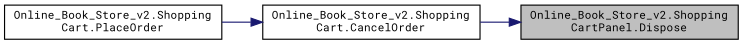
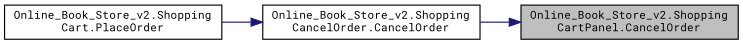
  digraph {
    fontname="Roboto Mono"
    rankdir=RL
    node [color=black fillcolor=white fontname="Roboto Mono" fontsize=10 shape=record style=filled]
    edge [color=midnightblue dir=back fontname="Roboto Mono" fontsize=10 labelfontname=Helvetica labelfontsize=10 style=solid]
-   n1 [fillcolor=grey75 fontcolor=black height=0.2 label="Online_Book_Store_v2.Shopping\lCartPanel.Dispose" width=0.4]
-   n2 [height=0.2 label="Online_Book_Store_v2.Shopping\lCart.CancelOrder" width=0.4]
+   n1 [fillcolor=grey75 fontcolor=black height=0.2 label="Online_Book_Store_v2.Shopping\lCartPanel.CancelOrder" width=0.4]
+   n2 [height=0.2 label="Online_Book_Store_v2.Shopping\lCancelOrder.CancelOrder" width=0.4]
    n3 [height=0.2 label="Online_Book_Store_v2.Shopping\lCart.PlaceOrder" width=0.4]
    n1 -> n2
    n2 -> n3
  }
